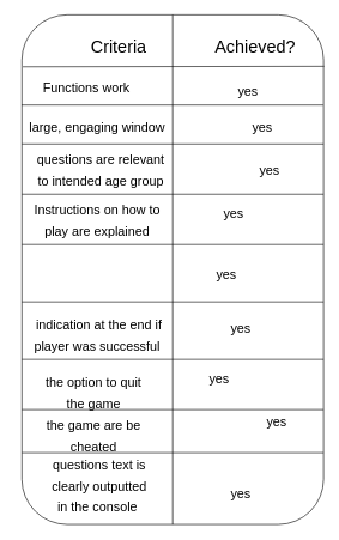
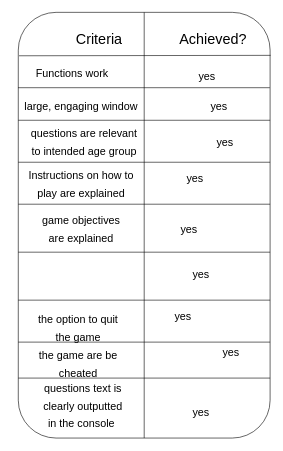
  <mxCell id="0" />
  <mxCell id="1" parent="0" />
  <mxCell id="2" value="" style="rounded=1;whiteSpace=wrap;html=1;" vertex="1" parent="1"><mxGeometry x="30" y="20" width="420" height="710" as="geometry" /></mxCell>
  <mxCell id="3" value="" style="endArrow=none;html=1;rounded=0;entryX=0.5;entryY=0;entryDx=0;entryDy=0;exitX=0.5;exitY=1;exitDx=0;exitDy=0;" edge="1" parent="1" source="2" target="2"><mxGeometry width="50" height="50" relative="1" as="geometry"><mxPoint x="270" y="250" as="sourcePoint" /><mxPoint x="320" y="200" as="targetPoint" /></mxGeometry></mxCell>
  <mxCell id="4" value="&lt;font style=&quot;font-size: 24px&quot;&gt;Criteria&lt;/font&gt;" style="text;html=1;strokeColor=none;fillColor=none;align=center;verticalAlign=middle;whiteSpace=wrap;rounded=0;" vertex="1" parent="1"><mxGeometry x="100" y="50" width="130" height="30" as="geometry" /></mxCell>
  <mxCell id="5" value="&lt;font style=&quot;font-size: 24px&quot;&gt;Achieved?&lt;/font&gt;" style="text;html=1;strokeColor=none;fillColor=none;align=center;verticalAlign=middle;whiteSpace=wrap;rounded=0;" vertex="1" parent="1"><mxGeometry x="290" y="50" width="130" height="30" as="geometry" /></mxCell>
  <mxCell id="6" value="" style="endArrow=none;html=1;rounded=0;fontSize=24;exitX=0.003;exitY=0.102;exitDx=0;exitDy=0;exitPerimeter=0;entryX=1.002;entryY=0.101;entryDx=0;entryDy=0;entryPerimeter=0;" edge="1" parent="1" source="2" target="2"><mxGeometry width="50" height="50" relative="1" as="geometry"><mxPoint x="270" y="140" as="sourcePoint" /><mxPoint x="320" y="90" as="targetPoint" /></mxGeometry></mxCell>
  <mxCell id="7" value="&lt;font style=&quot;font-size: 18px&quot;&gt;Functions work&lt;/font&gt;" style="text;html=1;strokeColor=none;fillColor=none;align=center;verticalAlign=middle;whiteSpace=wrap;rounded=0;fontSize=24;" vertex="1" parent="1"><mxGeometry x="55" y="105" width="130" height="30" as="geometry" /></mxCell>
  <mxCell id="8" value="&lt;font style=&quot;font-size: 18px&quot;&gt;large, engaging window&lt;/font&gt;" style="text;html=1;strokeColor=none;fillColor=none;align=center;verticalAlign=middle;whiteSpace=wrap;rounded=0;fontSize=24;" vertex="1" parent="1"><mxGeometry x="20" y="160" width="230" height="30" as="geometry" /></mxCell>
  <mxCell id="9" value="&lt;font style=&quot;font-size: 18px&quot;&gt;questions are relevant to intended age group&lt;/font&gt;" style="text;html=1;strokeColor=none;fillColor=none;align=center;verticalAlign=middle;whiteSpace=wrap;rounded=0;fontSize=24;" vertex="1" parent="1"><mxGeometry x="50" y="220" width="180" height="30" as="geometry" /></mxCell>
  <mxCell id="10" value="&lt;font style=&quot;font-size: 18px&quot;&gt;Instructions on how to play are explained&lt;/font&gt;" style="text;html=1;strokeColor=none;fillColor=none;align=center;verticalAlign=middle;whiteSpace=wrap;rounded=0;fontSize=24;" vertex="1" parent="1"><mxGeometry x="45" y="290" width="180" height="30" as="geometry" /></mxCell>
- <mxCell id="12" value="&lt;font style=&quot;font-size: 18px&quot;&gt;indication at the end if player was successful&amp;nbsp;&lt;/font&gt;" style="text;html=1;strokeColor=none;fillColor=none;align=center;verticalAlign=middle;whiteSpace=wrap;rounded=0;fontSize=24;" vertex="1" parent="1"><mxGeometry x="45" y="450" width="185" height="30" as="geometry" /></mxCell>
+ <mxCell id="11" value="&lt;font style=&quot;font-size: 18px&quot;&gt;game objectives are explained&lt;/font&gt;" style="text;html=1;strokeColor=none;fillColor=none;align=center;verticalAlign=middle;whiteSpace=wrap;rounded=0;fontSize=24;" vertex="1" parent="1"><mxGeometry x="60" y="365" width="150" height="30" as="geometry" /></mxCell>
  <mxCell id="13" value="&lt;font style=&quot;font-size: 18px&quot;&gt;the option to quit the game&lt;/font&gt;" style="text;html=1;strokeColor=none;fillColor=none;align=center;verticalAlign=middle;whiteSpace=wrap;rounded=0;fontSize=24;" vertex="1" parent="1"><mxGeometry x="60" y="530" width="140" height="30" as="geometry" /></mxCell>
  <mxCell id="14" value="" style="endArrow=none;html=1;rounded=0;fontSize=18;exitX=-0.001;exitY=0.177;exitDx=0;exitDy=0;exitPerimeter=0;entryX=0.999;entryY=0.177;entryDx=0;entryDy=0;entryPerimeter=0;" edge="1" parent="1" source="2" target="2"><mxGeometry width="50" height="50" relative="1" as="geometry"><mxPoint x="270" y="340" as="sourcePoint" /><mxPoint x="320" y="290" as="targetPoint" /></mxGeometry></mxCell>
  <mxCell id="15" value="" style="endArrow=none;html=1;rounded=0;fontSize=18;exitX=-0.001;exitY=0.177;exitDx=0;exitDy=0;exitPerimeter=0;entryX=0.999;entryY=0.177;entryDx=0;entryDy=0;entryPerimeter=0;" edge="1" parent="1"><mxGeometry width="50" height="50" relative="1" as="geometry"><mxPoint x="30" y="200" as="sourcePoint" /><mxPoint x="450" y="200" as="targetPoint" /></mxGeometry></mxCell>
  <mxCell id="16" value="" style="endArrow=none;html=1;rounded=0;fontSize=18;exitX=-0.001;exitY=0.177;exitDx=0;exitDy=0;exitPerimeter=0;entryX=0.999;entryY=0.177;entryDx=0;entryDy=0;entryPerimeter=0;" edge="1" parent="1"><mxGeometry width="50" height="50" relative="1" as="geometry"><mxPoint x="30" y="270" as="sourcePoint" /><mxPoint x="450" y="270" as="targetPoint" /></mxGeometry></mxCell>
  <mxCell id="17" value="" style="endArrow=none;html=1;rounded=0;fontSize=18;exitX=-0.001;exitY=0.177;exitDx=0;exitDy=0;exitPerimeter=0;entryX=0.999;entryY=0.177;entryDx=0;entryDy=0;entryPerimeter=0;" edge="1" parent="1"><mxGeometry width="50" height="50" relative="1" as="geometry"><mxPoint x="30" y="340" as="sourcePoint" /><mxPoint x="450" y="340" as="targetPoint" /></mxGeometry></mxCell>
  <mxCell id="18" value="" style="endArrow=none;html=1;rounded=0;fontSize=18;exitX=-0.001;exitY=0.177;exitDx=0;exitDy=0;exitPerimeter=0;entryX=0.999;entryY=0.177;entryDx=0;entryDy=0;entryPerimeter=0;" edge="1" parent="1"><mxGeometry width="50" height="50" relative="1" as="geometry"><mxPoint x="30" y="420" as="sourcePoint" /><mxPoint x="450" y="420" as="targetPoint" /></mxGeometry></mxCell>
  <mxCell id="19" value="" style="endArrow=none;html=1;rounded=0;fontSize=18;exitX=-0.001;exitY=0.177;exitDx=0;exitDy=0;exitPerimeter=0;entryX=0.999;entryY=0.177;entryDx=0;entryDy=0;entryPerimeter=0;" edge="1" parent="1"><mxGeometry width="50" height="50" relative="1" as="geometry"><mxPoint x="30" y="500" as="sourcePoint" /><mxPoint x="450" y="500" as="targetPoint" /></mxGeometry></mxCell>
  <mxCell id="20" value="" style="endArrow=none;html=1;rounded=0;fontSize=18;exitX=-0.001;exitY=0.177;exitDx=0;exitDy=0;exitPerimeter=0;entryX=0.999;entryY=0.177;entryDx=0;entryDy=0;entryPerimeter=0;" edge="1" parent="1"><mxGeometry width="50" height="50" relative="1" as="geometry"><mxPoint x="30" y="570" as="sourcePoint" /><mxPoint x="450" y="570" as="targetPoint" /></mxGeometry></mxCell>
  <mxCell id="21" value="&lt;font style=&quot;font-size: 18px&quot;&gt;the game are be cheated&lt;/font&gt;" style="text;html=1;strokeColor=none;fillColor=none;align=center;verticalAlign=middle;whiteSpace=wrap;rounded=0;fontSize=24;" vertex="1" parent="1"><mxGeometry x="60" y="590" width="140" height="30" as="geometry" /></mxCell>
  <mxCell id="22" value="&lt;span style=&quot;font-size: 18px&quot;&gt;questions text is clearly outputted in the console&amp;nbsp;&lt;/span&gt;" style="text;html=1;strokeColor=none;fillColor=none;align=center;verticalAlign=middle;whiteSpace=wrap;rounded=0;fontSize=24;" vertex="1" parent="1"><mxGeometry x="67.5" y="660" width="140" height="30" as="geometry" /></mxCell>
  <mxCell id="23" value="" style="endArrow=none;html=1;rounded=0;fontSize=18;exitX=-0.001;exitY=0.177;exitDx=0;exitDy=0;exitPerimeter=0;entryX=0.999;entryY=0.177;entryDx=0;entryDy=0;entryPerimeter=0;" edge="1" parent="1"><mxGeometry width="50" height="50" relative="1" as="geometry"><mxPoint x="30" y="630" as="sourcePoint" /><mxPoint x="450" y="630" as="targetPoint" /></mxGeometry></mxCell>
  <mxCell id="24" value="&lt;font style=&quot;font-size: 18px&quot;&gt;yes&lt;/font&gt;" style="text;html=1;strokeColor=none;fillColor=none;align=center;verticalAlign=middle;whiteSpace=wrap;rounded=0;fontSize=24;" vertex="1" parent="1"><mxGeometry x="280" y="110" width="130" height="30" as="geometry" /></mxCell>
  <mxCell id="25" value="&lt;font style=&quot;font-size: 18px&quot;&gt;yes&lt;/font&gt;" style="text;html=1;strokeColor=none;fillColor=none;align=center;verticalAlign=middle;whiteSpace=wrap;rounded=0;fontSize=24;" vertex="1" parent="1"><mxGeometry x="300" y="160" width="130" height="30" as="geometry" /></mxCell>
  <mxCell id="26" value="&lt;font style=&quot;font-size: 18px&quot;&gt;yes&lt;/font&gt;" style="text;html=1;strokeColor=none;fillColor=none;align=center;verticalAlign=middle;whiteSpace=wrap;rounded=0;fontSize=24;" vertex="1" parent="1"><mxGeometry x="310" y="220" width="130" height="30" as="geometry" /></mxCell>
  <mxCell id="27" value="&lt;font style=&quot;font-size: 18px&quot;&gt;yes&lt;/font&gt;" style="text;html=1;strokeColor=none;fillColor=none;align=center;verticalAlign=middle;whiteSpace=wrap;rounded=0;fontSize=24;" vertex="1" parent="1"><mxGeometry x="260" y="280" width="130" height="30" as="geometry" /></mxCell>
  <mxCell id="28" value="&lt;font style=&quot;font-size: 18px&quot;&gt;yes&lt;/font&gt;" style="text;html=1;strokeColor=none;fillColor=none;align=center;verticalAlign=middle;whiteSpace=wrap;rounded=0;fontSize=24;" vertex="1" parent="1"><mxGeometry x="250" y="365" width="130" height="30" as="geometry" /></mxCell>
  <mxCell id="29" value="&lt;font style=&quot;font-size: 18px&quot;&gt;yes&lt;/font&gt;" style="text;html=1;strokeColor=none;fillColor=none;align=center;verticalAlign=middle;whiteSpace=wrap;rounded=0;fontSize=24;" vertex="1" parent="1"><mxGeometry x="270" y="440" width="130" height="30" as="geometry" /></mxCell>
  <mxCell id="30" value="&lt;font style=&quot;font-size: 18px&quot;&gt;yes&lt;/font&gt;" style="text;html=1;strokeColor=none;fillColor=none;align=center;verticalAlign=middle;whiteSpace=wrap;rounded=0;fontSize=24;" vertex="1" parent="1"><mxGeometry x="240" y="510" width="130" height="30" as="geometry" /></mxCell>
  <mxCell id="31" value="&lt;font style=&quot;font-size: 18px&quot;&gt;yes&lt;/font&gt;" style="text;html=1;strokeColor=none;fillColor=none;align=center;verticalAlign=middle;whiteSpace=wrap;rounded=0;fontSize=24;" vertex="1" parent="1"><mxGeometry x="320" y="570" width="130" height="30" as="geometry" /></mxCell>
  <mxCell id="32" value="&lt;font style=&quot;font-size: 18px&quot;&gt;yes&lt;/font&gt;" style="text;html=1;strokeColor=none;fillColor=none;align=center;verticalAlign=middle;whiteSpace=wrap;rounded=0;fontSize=24;" vertex="1" parent="1"><mxGeometry x="270" y="670" width="130" height="30" as="geometry" /></mxCell>
